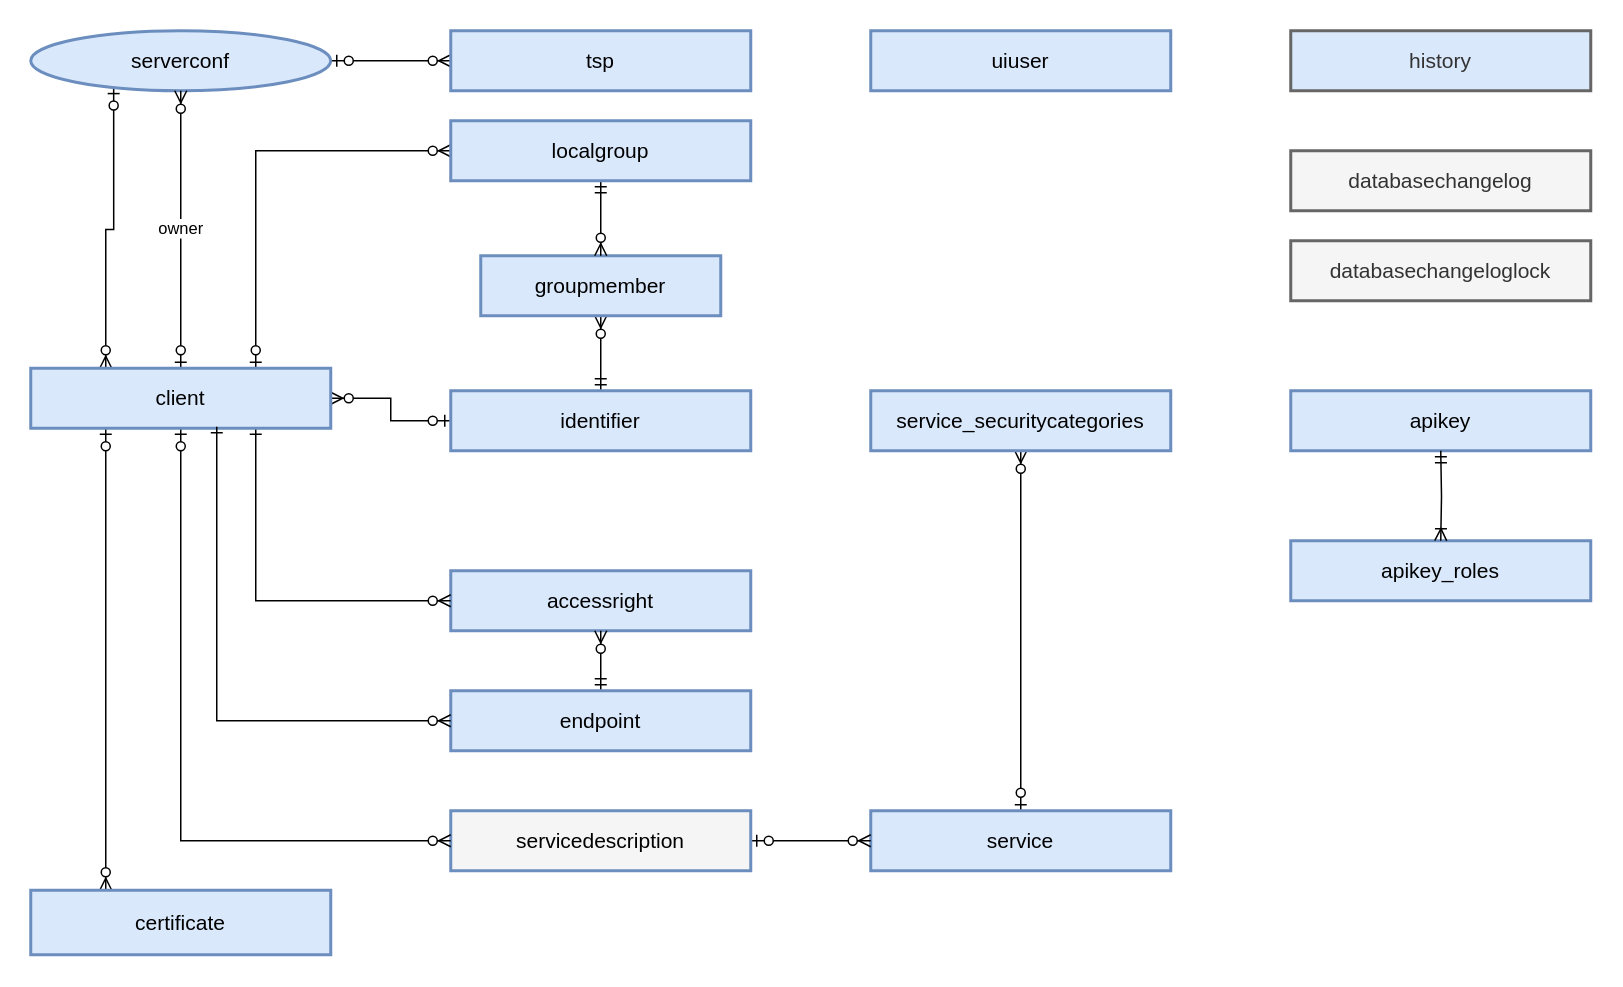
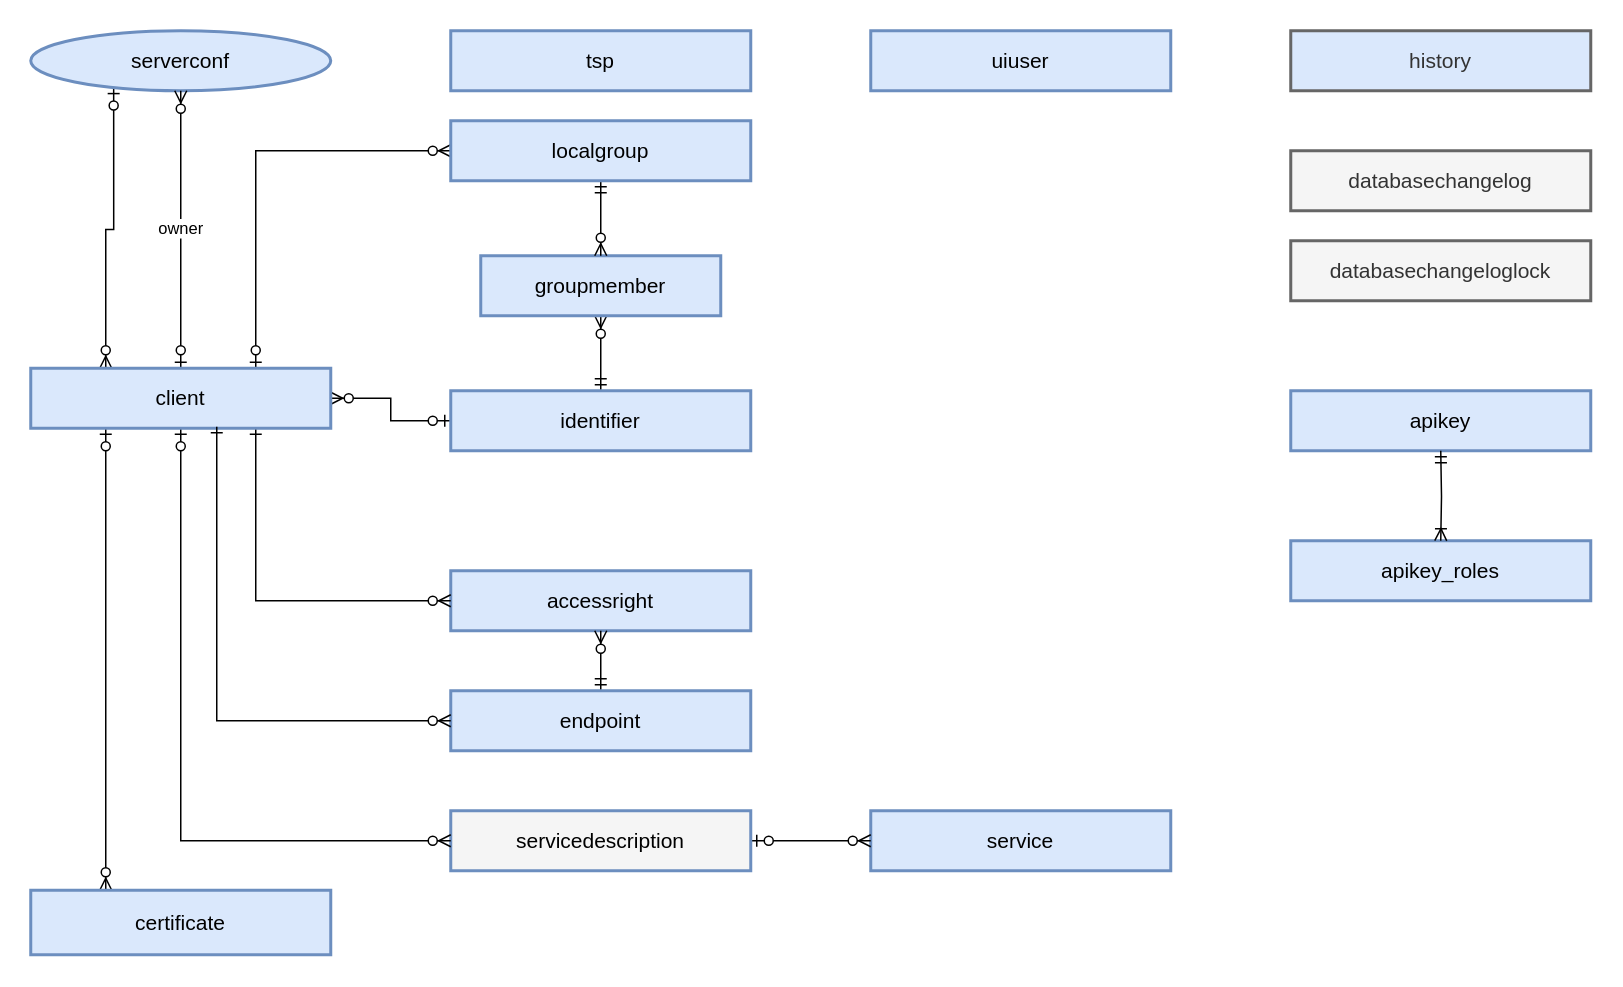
  <mxCell id="0" />
  <mxCell id="1" parent="0" />
- <mxCell id="2" style="edgeStyle=orthogonalEdgeStyle;rounded=0;orthogonalLoop=1;jettySize=auto;html=1;exitX=0.5;exitY=0;exitDx=0;exitDy=0;entryX=0.5;entryY=1;entryDx=0;entryDy=0;startArrow=ERzeroToOne;startFill=1;endArrow=ERzeroToMany;endFill=1;comic=0;" parent="1" source="3" target="6" edge="1"><mxGeometry relative="1" as="geometry" /></mxCell>
  <mxCell id="3" value="service&lt;br&gt;" style="strokeWidth=2;whiteSpace=wrap;html=1;align=center;fontSize=14;fillColor=#dae8fc;strokeColor=#6c8ebf;" parent="1" vertex="1"><mxGeometry x="580" y="540" width="200" height="40" as="geometry" /></mxCell>
  <mxCell id="4" style="edgeStyle=orthogonalEdgeStyle;rounded=0;orthogonalLoop=1;jettySize=auto;html=1;exitX=1;exitY=0.5;exitDx=0;exitDy=0;entryX=0;entryY=0.5;entryDx=0;entryDy=0;startArrow=ERzeroToOne;startFill=1;endArrow=ERzeroToMany;endFill=1;" parent="1" source="5" target="3" edge="1"><mxGeometry relative="1" as="geometry" /></mxCell>
  <mxCell id="5" value="servicedescription&lt;br&gt;" style="strokeWidth=2;whiteSpace=wrap;html=1;align=center;fontSize=14;fillColor=#f5f5f5;strokeColor=#6c8ebf;" parent="1" vertex="1"><mxGeometry x="300" y="540" width="200" height="40" as="geometry" /></mxCell>
- <mxCell id="6" value="service_securitycategories&lt;br&gt;" style="strokeWidth=2;whiteSpace=wrap;html=1;align=center;fontSize=14;fillColor=#dae8fc;strokeColor=#6c8ebf;comic=0;" parent="1" vertex="1"><mxGeometry x="580" y="260" width="200" height="40" as="geometry" /></mxCell>
  <mxCell id="7" style="edgeStyle=orthogonalEdgeStyle;rounded=0;orthogonalLoop=1;jettySize=auto;html=1;exitX=0;exitY=0.5;exitDx=0;exitDy=0;startArrow=ERzeroToOne;startFill=1;endArrow=ERzeroToMany;endFill=1;comic=0;" parent="1" source="9" target="25" edge="1"><mxGeometry relative="1" as="geometry" /></mxCell>
  <mxCell id="8" style="edgeStyle=orthogonalEdgeStyle;rounded=0;orthogonalLoop=1;jettySize=auto;html=1;exitX=0.5;exitY=0;exitDx=0;exitDy=0;entryX=0.5;entryY=1;entryDx=0;entryDy=0;startArrow=ERmandOne;startFill=0;endArrow=ERzeroToMany;endFill=1;" parent="1" source="9" target="10" edge="1"><mxGeometry relative="1" as="geometry" /></mxCell>
  <mxCell id="9" value="identifier&lt;br&gt;" style="strokeWidth=2;whiteSpace=wrap;html=1;align=center;fontSize=14;fillColor=#dae8fc;strokeColor=#6c8ebf;" parent="1" vertex="1"><mxGeometry x="300" y="260" width="200" height="40" as="geometry" /></mxCell>
  <mxCell id="10" value="groupmember&lt;br&gt;" style="strokeWidth=2;whiteSpace=wrap;html=1;align=center;fontSize=14;fillColor=#dae8fc;strokeColor=#6c8ebf;" parent="1" vertex="1"><mxGeometry x="320" y="170" width="160" height="40" as="geometry" /></mxCell>
  <mxCell id="11" value="accessright&lt;br&gt;" style="strokeWidth=2;whiteSpace=wrap;html=1;align=center;fontSize=14;fillColor=#dae8fc;strokeColor=#6c8ebf;" parent="1" vertex="1"><mxGeometry x="300" y="380" width="200" height="40" as="geometry" /></mxCell>
  <mxCell id="12" value="databasechangeloglock&lt;br&gt;" style="strokeWidth=2;whiteSpace=wrap;html=1;align=center;fontSize=14;fillColor=#f5f5f5;strokeColor=#666666;fontColor=#333333;" parent="1" vertex="1"><mxGeometry x="860" y="160" width="200" height="40" as="geometry" /></mxCell>
  <mxCell id="13" value="databasechangelog&lt;br&gt;" style="strokeWidth=2;whiteSpace=wrap;html=1;align=center;fontSize=14;fillColor=#f5f5f5;strokeColor=#666666;fontColor=#333333;" parent="1" vertex="1"><mxGeometry x="860" y="100" width="200" height="40" as="geometry" /></mxCell>
  <mxCell id="14" value="history&lt;br&gt;" style="strokeWidth=2;whiteSpace=wrap;html=1;align=center;fontSize=14;fillColor=#dae8fc;strokeColor=#666666;fontColor=#333333;" parent="1" vertex="1"><mxGeometry x="860" y="20" width="200" height="40" as="geometry" /></mxCell>
  <mxCell id="15" value="uiuser&lt;br&gt;" style="strokeWidth=2;whiteSpace=wrap;html=1;align=center;fontSize=14;fillColor=#dae8fc;strokeColor=#6c8ebf;" parent="1" vertex="1"><mxGeometry x="580" y="20" width="200" height="40" as="geometry" /></mxCell>
- <mxCell id="16" style="edgeStyle=orthogonalEdgeStyle;rounded=0;orthogonalLoop=1;jettySize=auto;html=1;exitX=1;exitY=0.5;exitDx=0;exitDy=0;entryX=0;entryY=0.5;entryDx=0;entryDy=0;startArrow=ERzeroToOne;startFill=1;endArrow=ERzeroToMany;endFill=1;" parent="1" source="18" target="19" edge="1"><mxGeometry relative="1" as="geometry" /></mxCell>
  <mxCell id="17" style="edgeStyle=orthogonalEdgeStyle;rounded=0;orthogonalLoop=1;jettySize=auto;html=1;exitX=0.25;exitY=1;exitDx=0;exitDy=0;startArrow=ERzeroToOne;startFill=1;endArrow=ERzeroToMany;endFill=1;entryX=0.25;entryY=0;entryDx=0;entryDy=0;" parent="1" source="18" target="25" edge="1"><mxGeometry relative="1" as="geometry" /></mxCell>
  <mxCell id="18" value="serverconf&lt;br&gt;" style="ellipse;strokeWidth=2;whiteSpace=wrap;html=1;align=center;fontSize=14;fillColor=#dae8fc;strokeColor=#6c8ebf;" parent="1" vertex="1"><mxGeometry x="20" y="20" width="200" height="40" as="geometry" /></mxCell>
  <mxCell id="19" value="tsp&lt;br&gt;" style="strokeWidth=2;whiteSpace=wrap;html=1;align=center;fontSize=14;fillColor=#dae8fc;strokeColor=#6c8ebf;" parent="1" vertex="1"><mxGeometry x="300" y="20" width="200" height="40" as="geometry" /></mxCell>
  <mxCell id="20" value="owner&lt;br&gt;" style="edgeStyle=orthogonalEdgeStyle;rounded=0;orthogonalLoop=1;jettySize=auto;html=1;exitX=0.5;exitY=0;exitDx=0;exitDy=0;entryX=0.5;entryY=1;entryDx=0;entryDy=0;startArrow=ERzeroToOne;startFill=1;endArrow=ERzeroToMany;endFill=1;" parent="1" source="25" target="18" edge="1"><mxGeometry relative="1" as="geometry" /></mxCell>
  <mxCell id="21" style="edgeStyle=orthogonalEdgeStyle;rounded=0;orthogonalLoop=1;jettySize=auto;html=1;exitX=0.5;exitY=1;exitDx=0;exitDy=0;entryX=0;entryY=0.5;entryDx=0;entryDy=0;startArrow=ERzeroToOne;startFill=1;endArrow=ERzeroToMany;endFill=1;" parent="1" source="25" target="5" edge="1"><mxGeometry relative="1" as="geometry" /></mxCell>
  <mxCell id="22" value="" style="edgeStyle=orthogonalEdgeStyle;rounded=0;orthogonalLoop=1;jettySize=auto;html=1;exitX=0.75;exitY=1;exitDx=0;exitDy=0;entryX=0;entryY=0.5;entryDx=0;entryDy=0;startArrow=ERone;startFill=0;endArrow=ERzeroToMany;endFill=1;" parent="1" source="25" target="11" edge="1"><mxGeometry x="-0.392" relative="1" as="geometry"><mxPoint as="offset" /></mxGeometry></mxCell>
  <mxCell id="23" style="edgeStyle=orthogonalEdgeStyle;rounded=0;orthogonalLoop=1;jettySize=auto;html=1;exitX=0.75;exitY=0;exitDx=0;exitDy=0;entryX=0;entryY=0.5;entryDx=0;entryDy=0;startArrow=ERzeroToOne;startFill=1;endArrow=ERzeroToMany;endFill=1;" parent="1" source="25" target="27" edge="1"><mxGeometry relative="1" as="geometry" /></mxCell>
  <mxCell id="24" style="edgeStyle=orthogonalEdgeStyle;rounded=0;orthogonalLoop=1;jettySize=auto;html=1;exitX=0.25;exitY=1;exitDx=0;exitDy=0;entryX=0.25;entryY=0;entryDx=0;entryDy=0;startArrow=ERzeroToOne;startFill=1;endArrow=ERzeroToMany;endFill=1;" parent="1" source="25" target="28" edge="1"><mxGeometry relative="1" as="geometry" /></mxCell>
  <mxCell id="25" value="client&lt;br&gt;" style="strokeWidth=2;whiteSpace=wrap;html=1;align=center;fontSize=14;fillColor=#dae8fc;strokeColor=#6c8ebf;" parent="1" vertex="1"><mxGeometry x="20" y="245" width="200" height="40" as="geometry" /></mxCell>
  <mxCell id="26" style="edgeStyle=orthogonalEdgeStyle;rounded=0;orthogonalLoop=1;jettySize=auto;html=1;exitX=0.5;exitY=1;exitDx=0;exitDy=0;startArrow=ERmandOne;startFill=0;endArrow=ERzeroToMany;endFill=1;" parent="1" source="27" target="10" edge="1"><mxGeometry relative="1" as="geometry" /></mxCell>
  <mxCell id="27" value="localgroup&lt;br&gt;" style="strokeWidth=2;whiteSpace=wrap;html=1;align=center;fontSize=14;fillColor=#dae8fc;strokeColor=#6c8ebf;" parent="1" vertex="1"><mxGeometry x="300" y="80" width="200" height="40" as="geometry" /></mxCell>
  <mxCell id="28" value="certificate&lt;br&gt;" style="strokeWidth=2;whiteSpace=wrap;html=1;align=center;fontSize=14;fillColor=#dae8fc;strokeColor=#6c8ebf;" parent="1" vertex="1"><mxGeometry x="20" y="593" width="200" height="43" as="geometry" /></mxCell>
  <mxCell id="29" style="edgeStyle=orthogonalEdgeStyle;rounded=0;orthogonalLoop=1;jettySize=auto;html=1;exitX=0.5;exitY=0;exitDx=0;exitDy=0;endArrow=ERzeroToMany;endFill=1;startArrow=ERmandOne;startFill=0;" parent="1" source="30" target="11" edge="1"><mxGeometry relative="1" as="geometry" /></mxCell>
  <mxCell id="30" value="endpoint" style="strokeWidth=2;whiteSpace=wrap;html=1;align=center;fontSize=14;fillColor=#dae8fc;strokeColor=#6c8ebf;" parent="1" vertex="1"><mxGeometry x="300" y="460" width="200" height="40" as="geometry" /></mxCell>
  <mxCell id="31" value="" style="edgeStyle=orthogonalEdgeStyle;rounded=0;orthogonalLoop=1;jettySize=auto;html=1;exitX=0.62;exitY=0.975;exitDx=0;exitDy=0;entryX=0;entryY=0.5;entryDx=0;entryDy=0;startArrow=ERone;startFill=0;endArrow=ERzeroToMany;endFill=1;exitPerimeter=0;" parent="1" source="25" target="30" edge="1"><mxGeometry x="-0.392" relative="1" as="geometry"><mxPoint as="offset" /><mxPoint x="180" y="310" as="sourcePoint" /><mxPoint x="310" y="410" as="targetPoint" /></mxGeometry></mxCell>
  <mxCell id="32" value="apikey" style="strokeWidth=2;whiteSpace=wrap;html=1;align=center;fontSize=14;fillColor=#dae8fc;strokeColor=#6c8ebf;" vertex="1" parent="1"><mxGeometry x="860" y="260" width="200" height="40" as="geometry" /></mxCell>
  <mxCell id="33" value="apikey_roles" style="strokeWidth=2;whiteSpace=wrap;html=1;align=center;fontSize=14;fillColor=#dae8fc;strokeColor=#6c8ebf;" vertex="1" parent="1"><mxGeometry x="860" y="360" width="200" height="40" as="geometry" /></mxCell>
  <mxCell id="34" style="edgeStyle=orthogonalEdgeStyle;rounded=0;orthogonalLoop=1;jettySize=auto;html=1;exitX=0.5;exitY=1;exitDx=0;exitDy=0;startArrow=ERmandOne;startFill=0;endArrow=ERoneToMany;endFill=0;entryX=0.5;entryY=0;entryDx=0;entryDy=0;" edge="1" parent="1" target="33"><mxGeometry relative="1" as="geometry"><mxPoint x="960" y="300" as="sourcePoint" /><mxPoint x="960" y="350" as="targetPoint" /></mxGeometry></mxCell>
